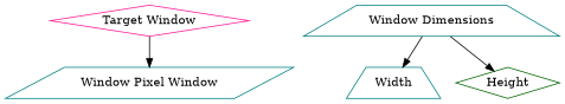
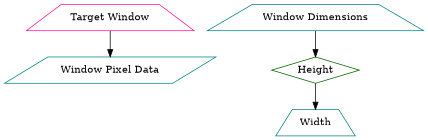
  digraph {
    node [color=teal shape=diamond]
-   "Target Window" [color=deeppink]
-   "Window Pixel Data" [shape=parallelogram label="Window Pixel Window"]
+   "Target Window" [color=deeppink shape=trapezium]
+   "Window Pixel Data" [shape=parallelogram]
    "Window Dimensions" [shape=trapezium]
    Width [shape=trapezium]
    Height [color=darkgreen]
    "Target Window" -> "Window Pixel Data"
-   "Window Dimensions" -> Width
+   Height -> Width
    "Window Dimensions" -> Height
  }
